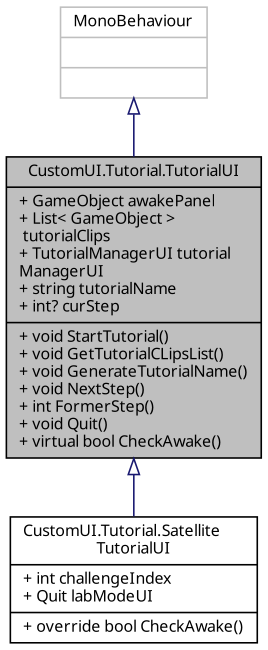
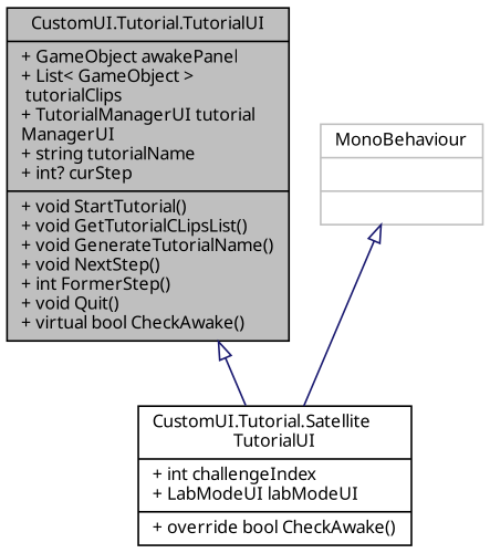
  digraph {
    fontname="Noto Sans"
    node [color=black fillcolor=white fontname="Noto Sans" fontsize=10 shape=record style=filled]
    edge [arrowtail=onormal color=midnightblue dir=back fontname="Noto Sans" fontsize=10 labelfontname=Helvetica labelfontsize=10 style=solid]
    n1 [fillcolor=grey75 fontcolor=black height=0.2 label="{CustomUI.Tutorial.TutorialUI\n|+ GameObject awakePanel\l+ List\< GameObject \>\l tutorialClips\l+ TutorialManagerUI tutorial\lManagerUI\l+ string tutorialName\l+ int? curStep\l|+ void StartTutorial()\l+ void GetTutorialCLipsList()\l+ void GenerateTutorialName()\l+ void NextStep()\l+ int FormerStep()\l+ void Quit()\l+ virtual bool CheckAwake()\l}" width=0.4]
-   n2 [height=0.2 label="{CustomUI.Tutorial.Satellite\lTutorialUI\n|+ int challengeIndex\l+ Quit labModeUI\l|+ override bool CheckAwake()\l}" width=0.4]
+   n2 [height=0.2 label="{CustomUI.Tutorial.Satellite\lTutorialUI\n|+ int challengeIndex\l+ LabModeUI labModeUI\l|+ override bool CheckAwake()\l}" width=0.4]
    n3 [color=grey75 height=0.2 label="{MonoBehaviour\n||}" width=0.4]
    n1 -> n2
-   n3 -> n1
+   n3 -> n2
  }
